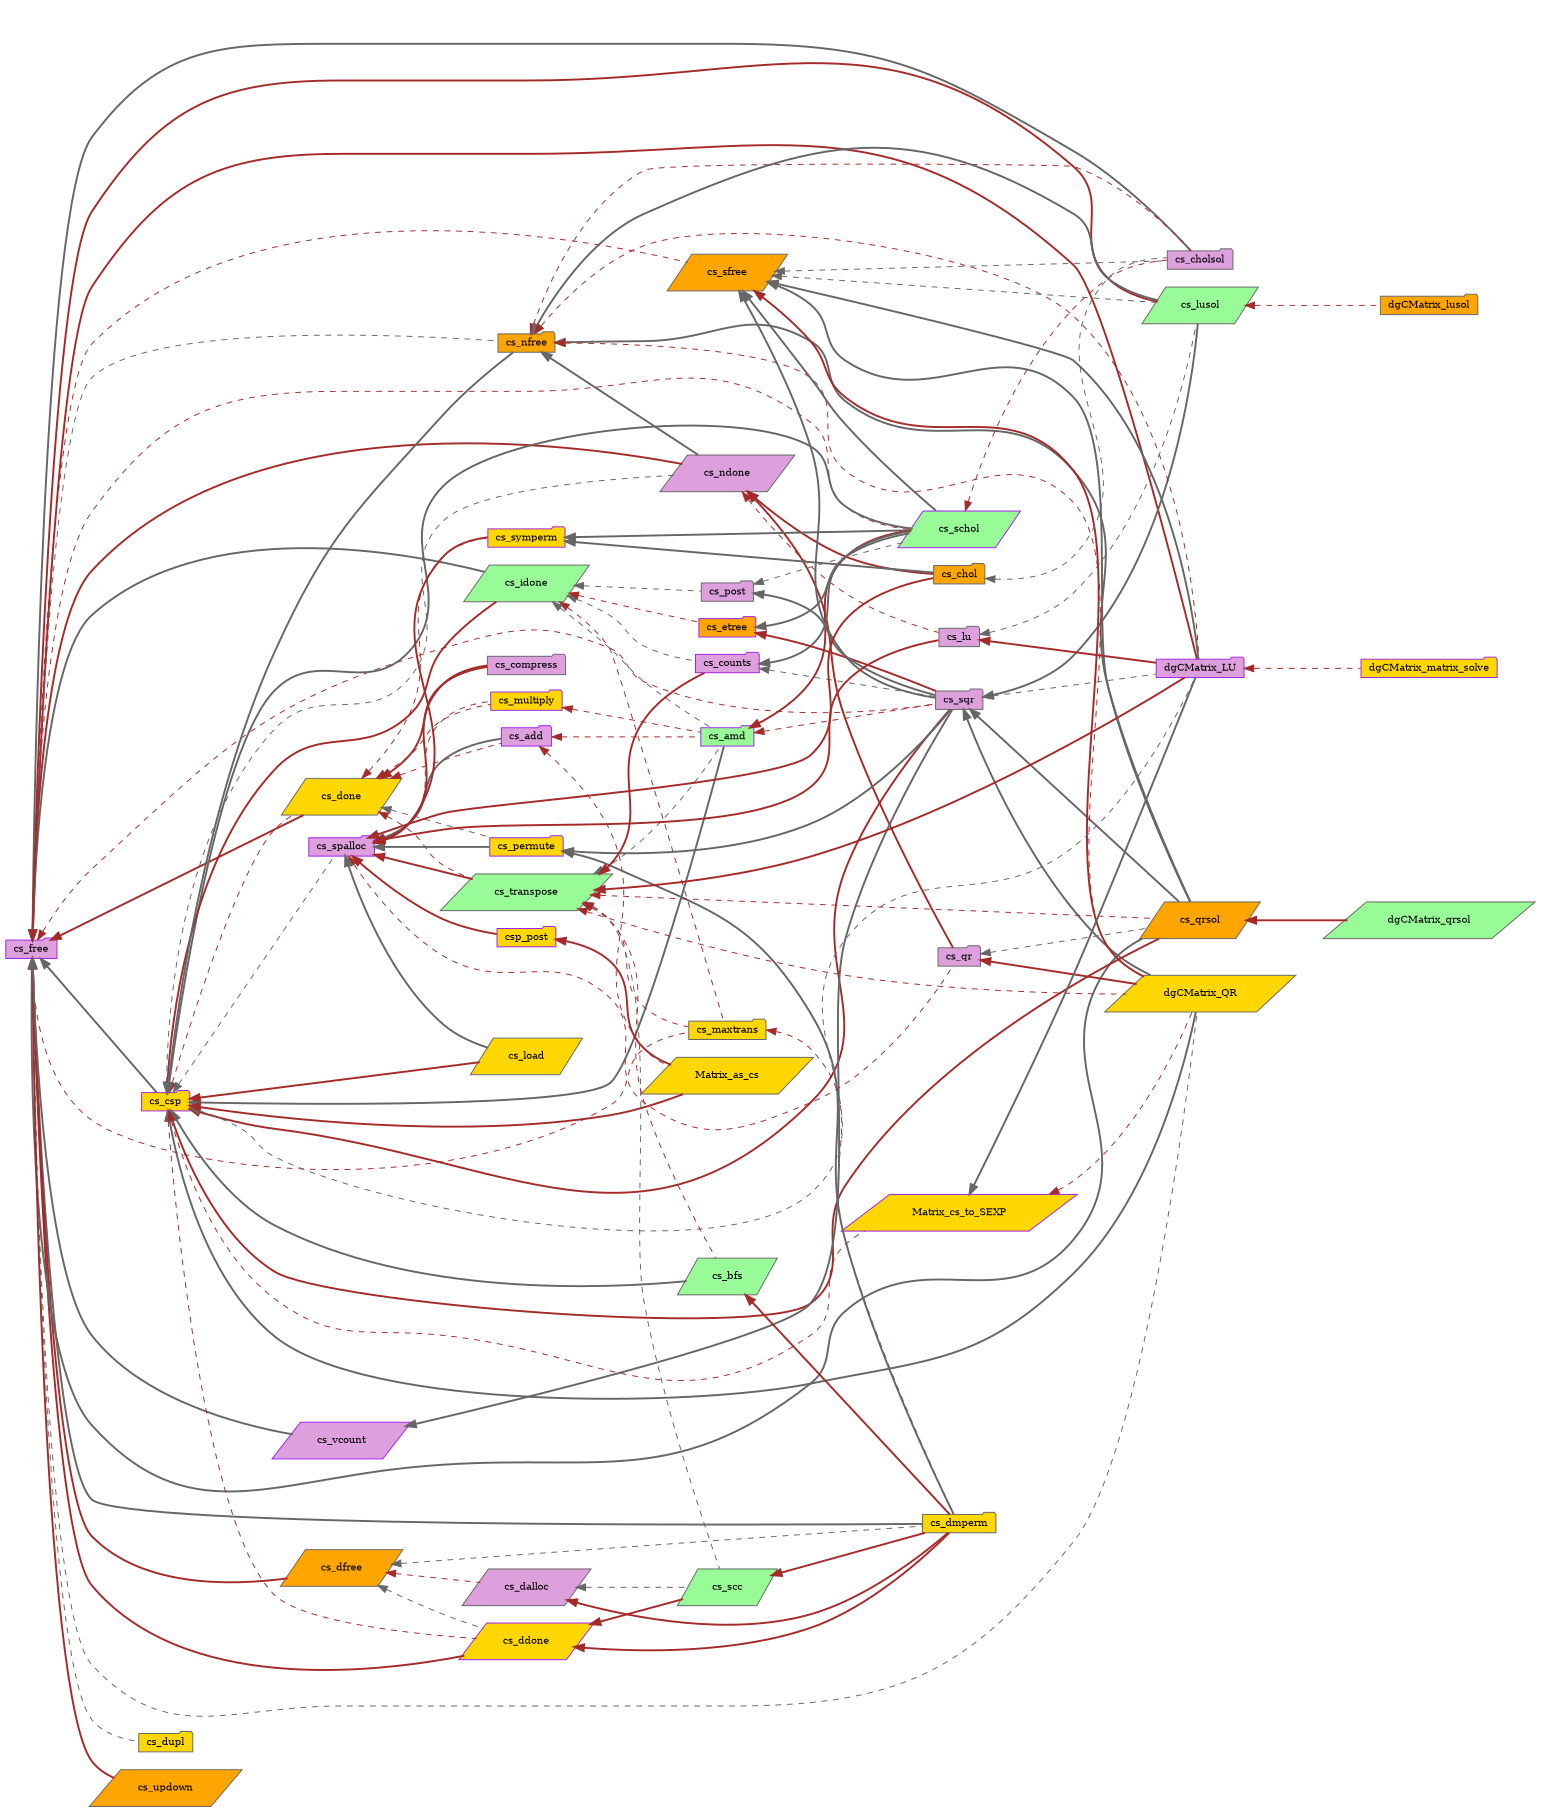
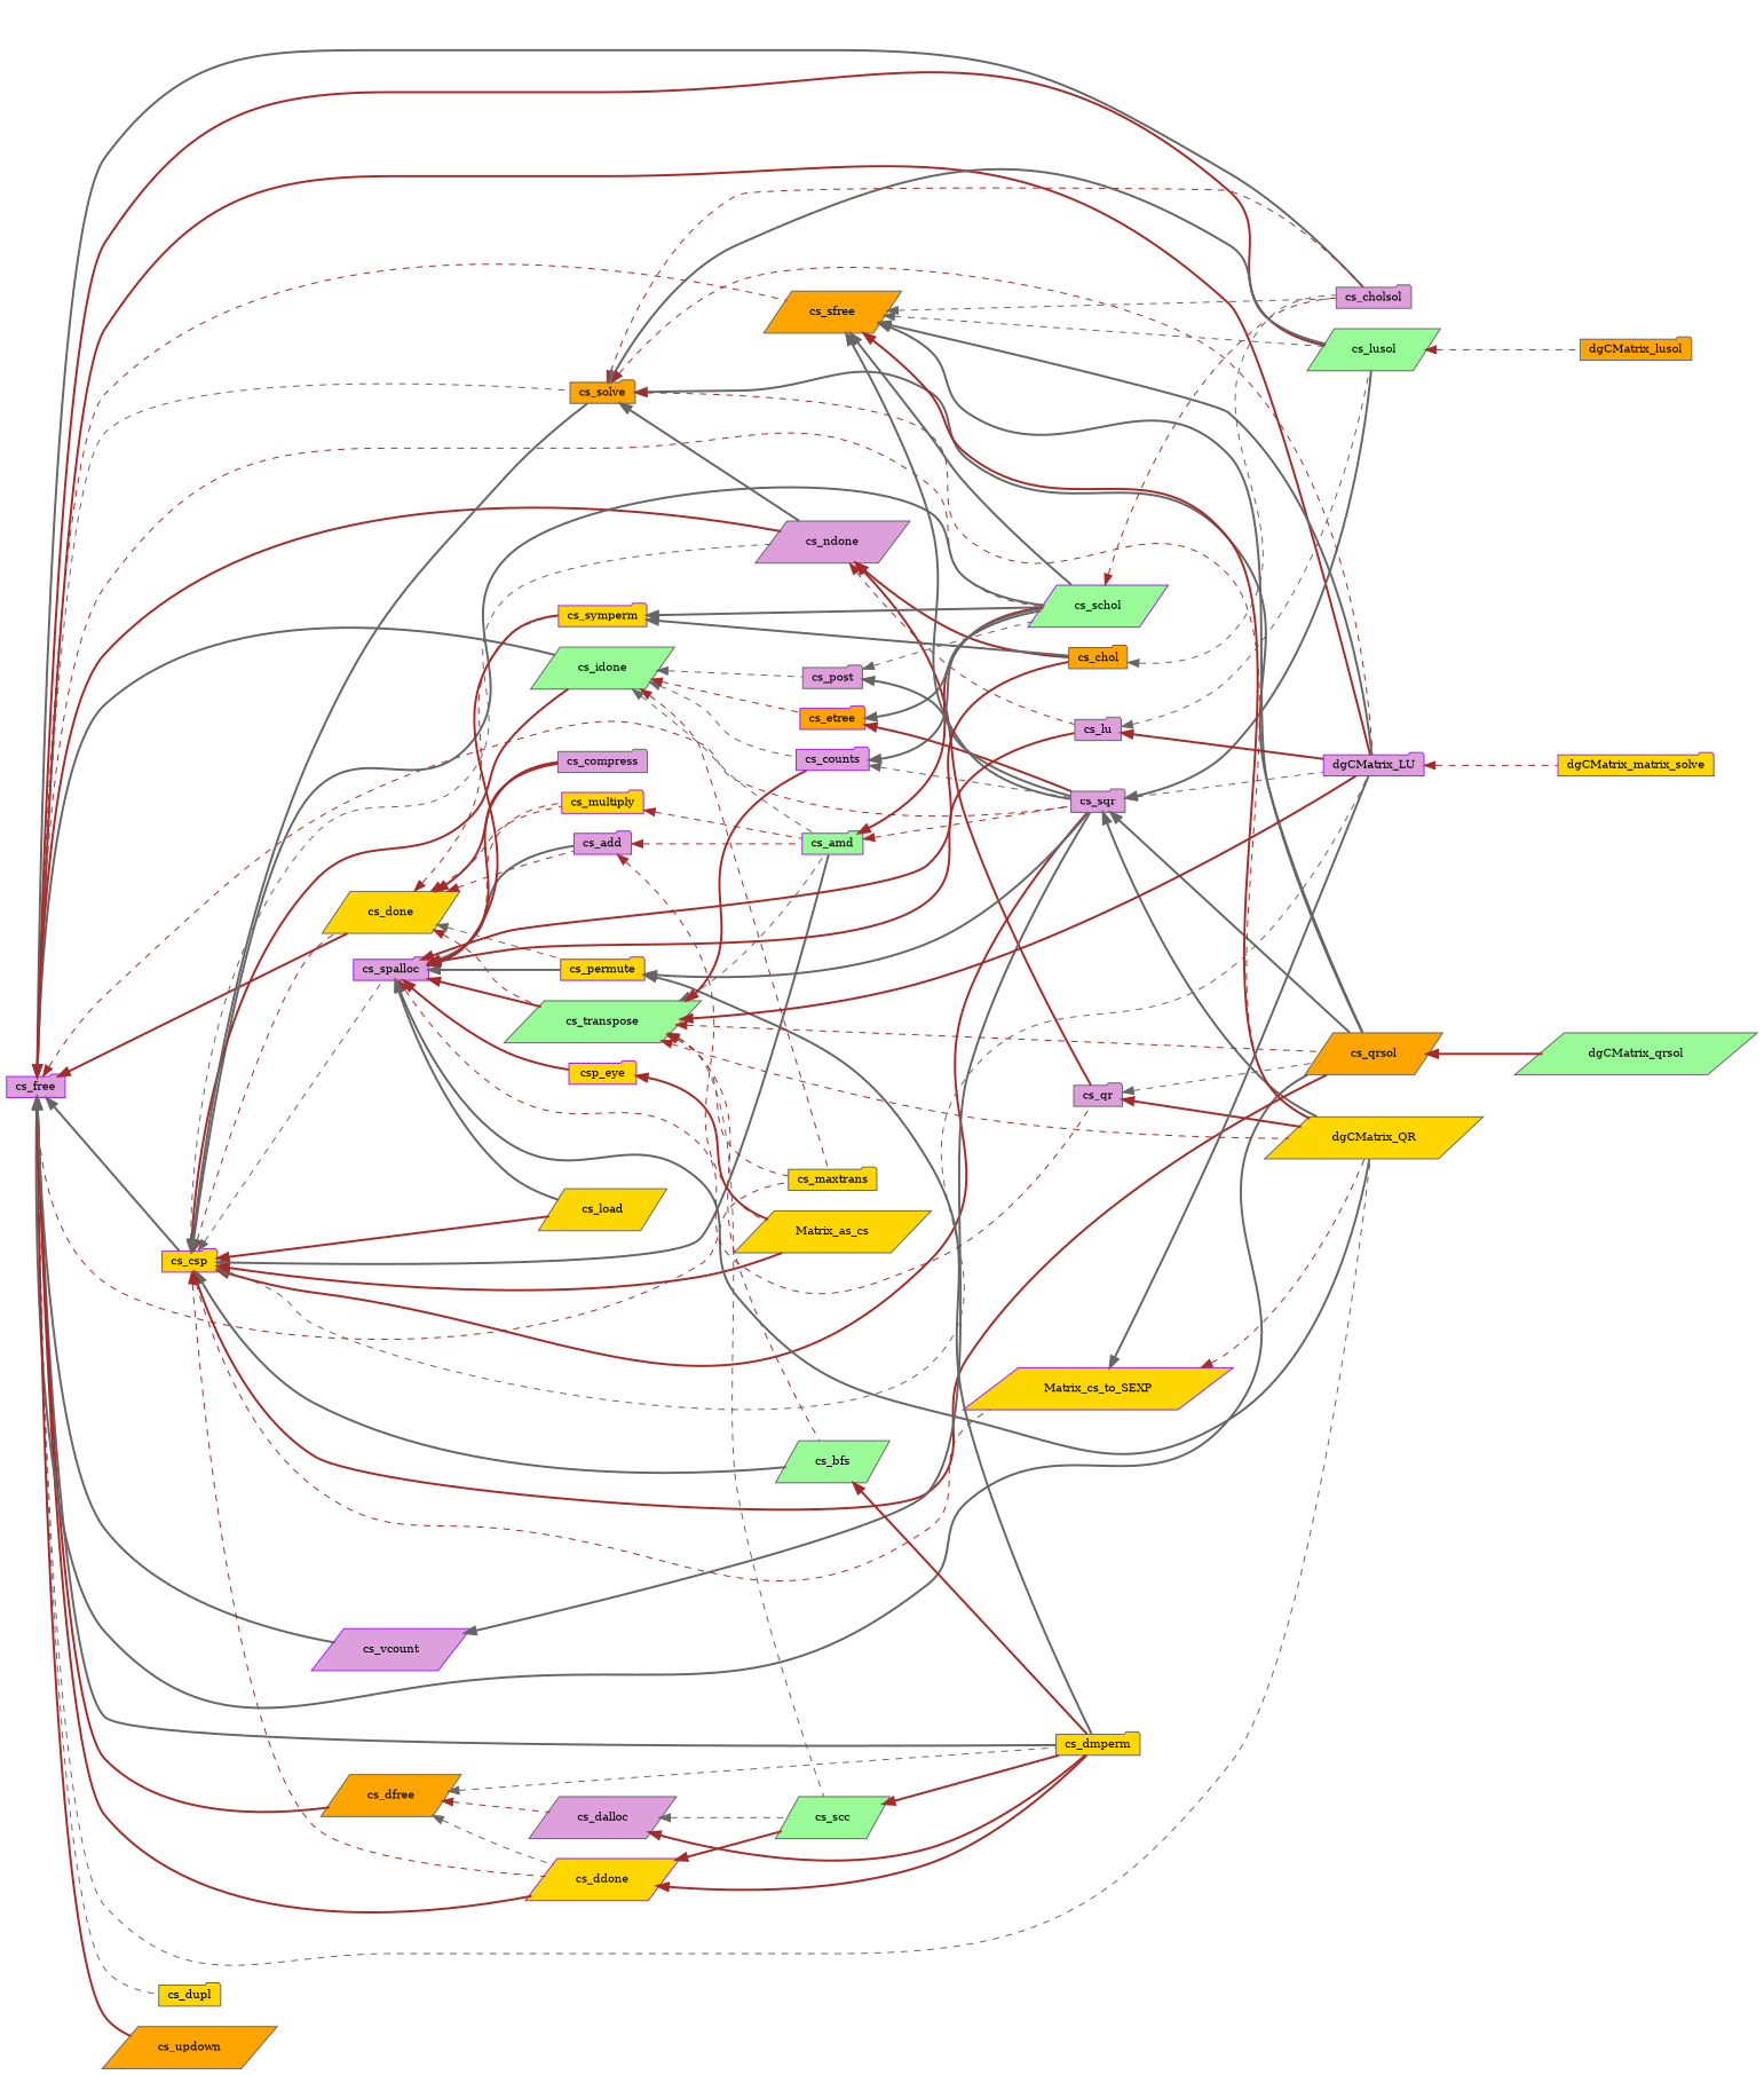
  digraph {
    fontname="DejaVu Serif"
    rankdir=LR
    node [color=gray40 fillcolor=gold fontname="DejaVu Serif" fontsize=10 shape=folder style=filled]
    edge [color=brown dir=back fontname="DejaVu Serif" fontsize=10 labelfontname=FreeSans labelfontsize=10 style=bold]
    n1 [color=purple fillcolor=plum fontcolor=black height=0.2 label=cs_free width=0.4]
    n2 [fillcolor=plum height=0.2 label=cs_cholsol width=0.4]
    n3 [color=purple height=0.2 label=cs_ddone shape=parallelogram width=0.4]
    n4 [height=0.2 label=cs_dmperm width=0.4]
    n5 [fillcolor=orange height=0.2 label=cs_dfree shape=parallelogram width=0.4]
    n6 [height=0.2 label=cs_done shape=parallelogram width=0.4]
    n7 [color=purple fillcolor=palegreen height=0.2 label=cs_schol shape=parallelogram width=0.4]
    n8 [fillcolor=plum height=0.2 label=cs_sqr width=0.4]
    n9 [fillcolor=palegreen height=0.2 label=cs_lusol shape=parallelogram width=0.4]
    n10 [fillcolor=orange height=0.2 label=cs_qrsol shape=parallelogram width=0.4]
    n11 [color=purple fillcolor=plum height=0.2 label=dgCMatrix_LU width=0.4]
    n12 [height=0.2 label=dgCMatrix_QR shape=parallelogram width=0.4]
    n13 [height=0.2 label=cs_maxtrans width=0.4]
    n14 [height=0.2 label=cs_dupl width=0.4]
    n15 [fillcolor=palegreen height=0.2 label=cs_idone shape=parallelogram width=0.4]
    n16 [fillcolor=plum height=0.2 label=cs_ndone shape=parallelogram width=0.4]
-   n17 [fillcolor=orange height=0.2 label=cs_nfree width=0.4]
+   n17 [fillcolor=orange height=0.2 label=cs_solve width=0.4]
    n18 [fillcolor=orange height=0.2 label=cs_sfree shape=parallelogram width=0.4]
    n19 [color=purple height=0.2 label=cs_csp width=0.4]
    n20 [fillcolor=orange height=0.2 label=cs_updown shape=parallelogram width=0.4]
    n21 [color=purple fillcolor=plum height=0.2 label=cs_vcount shape=parallelogram width=0.4]
    n22 [fillcolor=palegreen height=0.2 label=cs_scc shape=parallelogram width=0.4]
    n23 [fillcolor=plum height=0.2 label=cs_dalloc shape=parallelogram width=0.4]
    n24 [color=purple fillcolor=plum height=0.2 label=cs_add width=0.4]
    n25 [fillcolor=plum height=0.2 label=cs_compress width=0.4]
    n26 [color=purple height=0.2 label=cs_multiply width=0.4]
    n27 [color=purple height=0.2 label=cs_permute width=0.4]
    n28 [color=purple height=0.2 label=cs_symperm width=0.4]
    n29 [fillcolor=palegreen height=0.2 label=cs_transpose shape=parallelogram width=0.4]
    n30 [fillcolor=orange height=0.2 label=dgCMatrix_lusol width=0.4]
    n31 [fillcolor=palegreen height=0.2 label=dgCMatrix_qrsol shape=parallelogram width=0.4]
    n32 [color=purple height=0.2 label=dgCMatrix_matrix_solve width=0.4]
    n33 [color=purple fillcolor=palegreen height=0.2 label=cs_amd width=0.4]
    n34 [color=purple fillcolor=plum height=0.2 label=cs_counts width=0.4]
    n35 [color=purple fillcolor=orange height=0.2 label=cs_etree width=0.4]
    n36 [fillcolor=plum height=0.2 label=cs_post width=0.4]
    n37 [fillcolor=orange height=0.2 label=cs_chol width=0.4]
    n38 [fillcolor=plum height=0.2 label=cs_lu width=0.4]
    n39 [fillcolor=plum height=0.2 label=cs_qr width=0.4]
    n40 [height=0.2 label=Matrix_as_cs shape=parallelogram width=0.4]
    n41 [fillcolor=palegreen height=0.2 label=cs_bfs shape=parallelogram width=0.4]
    n42 [height=0.2 label=cs_load shape=parallelogram width=0.4]
    n43 [color=purple fillcolor=plum height=0.2 label=cs_spalloc width=0.4]
    n44 [color=purple height=0.2 label=Matrix_cs_to_SEXP shape=parallelogram width=0.4]
-   n45 [color=purple height=0.2 label=csp_post width=0.4]
+   n45 [color=purple height=0.2 label=csp_eye width=0.4]
    n1 -> n2 [color=gray40]
    n1 -> n3
    n1 -> n4 [color=gray40]
    n1 -> n5
    n1 -> n6
    n1 -> n7 [style=dashed]
    n1 -> n8 [style=dashed]
    n1 -> n9
    n1 -> n10 [color=gray40]
    n1 -> n11
    n1 -> n12 [color=gray40 style=dashed]
    n1 -> n13 [style=dashed]
    n1 -> n14 [color=gray40 style=dashed]
    n1 -> n15 [color=gray40]
    n1 -> n16
    n1 -> n17 [color=gray40 style=dashed]
    n1 -> n18 [style=dashed]
    n1 -> n19 [color=gray40]
    n1 -> n20
    n1 -> n21 [color=gray40]
    n3 -> n4
    n3 -> n22
    n5 -> n3 [color=gray40 style=dashed]
    n5 -> n4 [color=gray40 style=dashed]
    n5 -> n23 [style=dashed]
    n6 -> n24 [style=dashed]
    n6 -> n25
    n6 -> n26 [style=dashed]
    n6 -> n27 [color=gray40 style=dashed]
    n6 -> n28 [style=dashed]
    n6 -> n29 [style=dashed]
    n7 -> n2 [style=dashed]
    n8 -> n9 [color=gray40]
    n8 -> n10 [color=gray40]
    n8 -> n11 [color=gray40 style=dashed]
    n8 -> n12 [color=gray40]
    n9 -> n30 [style=dashed]
    n10 -> n31
    n11 -> n32 [style=dashed]
-   n13 -> n4 [style=dashed]
    n15 -> n13 [style=dashed]
    n15 -> n33 [color=gray40 style=dashed]
    n15 -> n34 [color=gray40 style=dashed]
    n15 -> n35 [style=dashed]
    n15 -> n36 [color=gray40 style=dashed]
    n16 -> n37
    n16 -> n38 [style=dashed]
    n16 -> n39
    n17 -> n2 [style=dashed]
    n17 -> n9 [color=gray40]
    n17 -> n10 [color=gray40]
    n17 -> n11 [style=dashed]
    n17 -> n12 [style=dashed]
    n17 -> n16 [color=gray40]
    n18 -> n2 [color=gray40 style=dashed]
    n18 -> n7 [color=gray40]
    n18 -> n8 [color=gray40]
    n18 -> n9 [color=gray40 style=dashed]
    n18 -> n10 [color=gray40]
    n18 -> n11 [color=gray40]
    n18 -> n12
    n19 -> n3 [style=dashed]
    n19 -> n6 [style=dashed]
    n19 -> n7 [color=gray40]
    n19 -> n8
    n19 -> n10
    n19 -> n11 [color=gray40 style=dashed]
-   n19 -> n12 [color=gray40]
+   n43 -> n12 [color=gray40]
    n19 -> n15
    n19 -> n16 [color=gray40 style=dashed]
    n19 -> n17 [color=gray40]
    n19 -> n33 [color=gray40]
    n19 -> n40
    n19 -> n41 [color=gray40]
    n19 -> n42
    n19 -> n43 [color=gray40 style=dashed]
    n19 -> n44 [style=dashed]
    n21 -> n8 [color=gray40]
    n22 -> n4
    n23 -> n4
    n23 -> n22 [color=gray40 style=dashed]
    n24 -> n33 [style=dashed]
    n24 -> n40 [style=dashed]
    n26 -> n33 [style=dashed]
    n27 -> n4 [color=gray40]
    n27 -> n8 [color=gray40]
    n28 -> n7 [color=gray40]
    n28 -> n37 [color=gray40]
    n29 -> n10 [style=dashed]
    n29 -> n11
    n29 -> n12 [style=dashed]
    n29 -> n13 [style=dashed]
    n29 -> n22 [color=gray40 style=dashed]
    n29 -> n33 [color=gray40 style=dashed]
    n29 -> n34
    n29 -> n41 [style=dashed]
    n33 -> n7
    n33 -> n8 [style=dashed]
    n34 -> n7 [color=gray40]
    n34 -> n8 [color=gray40 style=dashed]
    n35 -> n7 [color=gray40]
    n35 -> n8
    n36 -> n7 [color=gray40 style=dashed]
    n36 -> n8 [color=gray40]
    n37 -> n2 [color=gray40 style=dashed]
    n38 -> n9 [color=gray40 style=dashed]
    n38 -> n11
    n39 -> n10 [color=gray40 style=dashed]
    n39 -> n12
    n41 -> n4
    n43 -> n24 [color=gray40]
    n43 -> n25
    n43 -> n26 [style=dashed]
    n43 -> n27 [color=gray40]
    n43 -> n28
    n43 -> n29
    n43 -> n37
    n43 -> n38
    n43 -> n39 [style=dashed]
    n43 -> n42 [color=gray40]
    n43 -> n45
    n44 -> n11 [color=gray40]
    n44 -> n12 [style=dashed]
    n45 -> n40
  }
